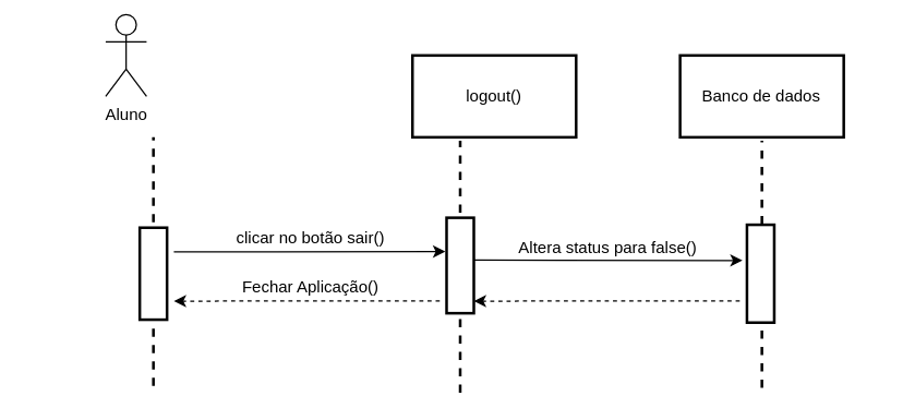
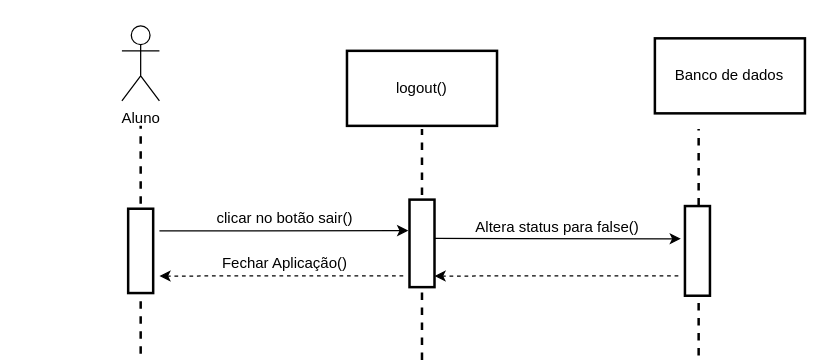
  <mxCell id="0" />
  <mxCell id="1" parent="0" />
- <mxCell id="2" value="Aluno" style="shape=umlActor;verticalLabelPosition=bottom;labelBackgroundColor=#ffffff;verticalAlign=top;html=1;outlineConnect=0;" parent="1" vertex="1"><mxGeometry x="77" y="10" width="30" height="60" as="geometry" /></mxCell>
+ <mxCell id="2" value="Aluno" style="shape=umlActor;verticalLabelPosition=bottom;labelBackgroundColor=#ffffff;verticalAlign=top;html=1;outlineConnect=0;" parent="1" vertex="1"><mxGeometry x="97" y="20" width="30" height="60" as="geometry" /></mxCell>
  <mxCell id="3" value="" style="line;strokeWidth=2;html=1;perimeter=backbonePerimeter;points=[];outlineConnect=0;dashed=1;rotation=-90;" parent="1" vertex="1"><mxGeometry x="244.57" y="189.92" width="184.83" height="10" as="geometry" /></mxCell>
  <mxCell id="4" value="" style="rounded=0;whiteSpace=wrap;html=1;strokeWidth=2;rotation=-90;" parent="1" vertex="1"><mxGeometry x="302" y="183.99" width="70" height="20" as="geometry" /></mxCell>
- <mxCell id="5" value="logout()" style="rounded=0;whiteSpace=wrap;html=1;strokeWidth=2;" parent="1" vertex="1"><mxGeometry x="302" y="40" width="120" height="60" as="geometry" /></mxCell>
+ <mxCell id="5" value="logout()" style="rounded=0;whiteSpace=wrap;html=1;strokeWidth=2;" parent="1" vertex="1"><mxGeometry x="277" y="40" width="120" height="60" as="geometry" /></mxCell>
  <mxCell id="6" value="" style="line;strokeWidth=2;html=1;perimeter=backbonePerimeter;points=[];outlineConnect=0;dashed=1;rotation=-90;" parent="1" vertex="1"><mxGeometry x="20.87" y="186.15" width="182.28" height="10" as="geometry" /></mxCell>
  <mxCell id="7" value="" style="rounded=0;whiteSpace=wrap;html=1;strokeWidth=2;rotation=-90;" parent="1" vertex="1"><mxGeometry x="78.28" y="190" width="67.44" height="20" as="geometry" /></mxCell>
  <mxCell id="8" value="" style="endArrow=classic;html=1;entryX=0.646;entryY=-0.05;entryDx=0;entryDy=0;entryPerimeter=0;" parent="1" target="4" edge="1"><mxGeometry width="50" height="50" relative="1" as="geometry"><mxPoint x="127" y="184" as="sourcePoint" /><mxPoint x="317" y="181" as="targetPoint" /></mxGeometry></mxCell>
  <mxCell id="9" value="clicar no botão sair()" style="text;html=1;align=center;verticalAlign=middle;resizable=0;points=[];labelBackgroundColor=#ffffff;" parent="8" vertex="1" connectable="0"><mxGeometry x="0.4" y="-2" relative="1" as="geometry"><mxPoint x="-40" y="-12" as="offset" /></mxGeometry></mxCell>
  <mxCell id="10" value="" style="line;strokeWidth=2;html=1;perimeter=backbonePerimeter;points=[];outlineConnect=0;dashed=1;rotation=-90;" vertex="1" parent="1"><mxGeometry x="467.63" y="188.13" width="181.25" height="10" as="geometry" /></mxCell>
  <mxCell id="11" value="" style="rounded=0;whiteSpace=wrap;html=1;strokeWidth=2;rotation=-90;" vertex="1" parent="1"><mxGeometry x="521.43" y="190" width="71.72" height="20" as="geometry" /></mxCell>
- <mxCell id="12" value="Banco de dados" style="rounded=0;whiteSpace=wrap;html=1;strokeWidth=2;" vertex="1" parent="1"><mxGeometry x="498.25" y="40" width="120" height="60" as="geometry" /></mxCell>
+ <mxCell id="12" value="Banco de dados" style="rounded=0;whiteSpace=wrap;html=1;strokeWidth=2;" vertex="1" parent="1"><mxGeometry x="523.25" y="30" width="120" height="60" as="geometry" /></mxCell>
  <mxCell id="13" value="" style="endArrow=classic;html=1;entryX=0.914;entryY=-0.15;entryDx=0;entryDy=0;entryPerimeter=0;" edge="1" parent="1"><mxGeometry width="50" height="50" relative="1" as="geometry"><mxPoint x="347" y="190" as="sourcePoint" /><mxPoint x="544" y="190.33" as="targetPoint" /></mxGeometry></mxCell>
  <mxCell id="14" value="Altera status para false()" style="text;html=1;align=center;verticalAlign=middle;resizable=0;points=[];labelBackgroundColor=#ffffff;" vertex="1" connectable="0" parent="13"><mxGeometry x="0.4" y="-2" relative="1" as="geometry"><mxPoint x="-40" y="-12" as="offset" /></mxGeometry></mxCell>
  <mxCell id="15" value="" style="endArrow=classic;html=1;entryX=0.772;entryY=1.15;entryDx=0;entryDy=0;entryPerimeter=0;dashed=1;" edge="1" parent="1"><mxGeometry width="50" height="50" relative="1" as="geometry"><mxPoint x="542" y="220" as="sourcePoint" /><mxPoint x="347" y="220.09" as="targetPoint" /></mxGeometry></mxCell>
  <mxCell id="16" value="" style="endArrow=classic;html=1;entryX=0.772;entryY=1.15;entryDx=0;entryDy=0;entryPerimeter=0;dashed=1;" edge="1" parent="1"><mxGeometry width="50" height="50" relative="1" as="geometry"><mxPoint x="322" y="220" as="sourcePoint" /><mxPoint x="127" y="220.09" as="targetPoint" /></mxGeometry></mxCell>
  <mxCell id="17" value="Fechar Aplicação()" style="text;html=1;align=center;verticalAlign=middle;resizable=0;points=[];labelBackgroundColor=#ffffff;" vertex="1" connectable="0" parent="16"><mxGeometry x="-0.214" relative="1" as="geometry"><mxPoint x="-18.33" y="-10.04" as="offset" /></mxGeometry></mxCell>
